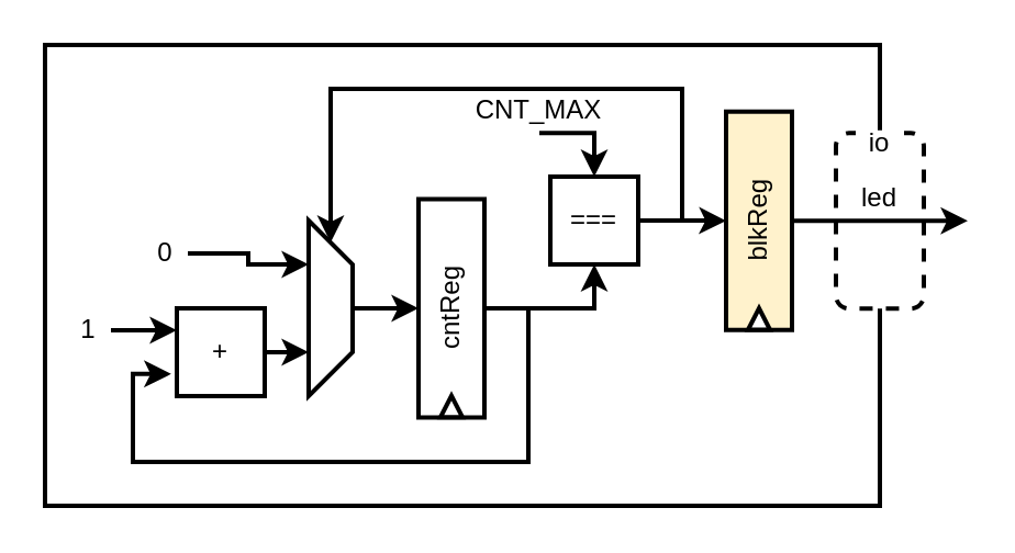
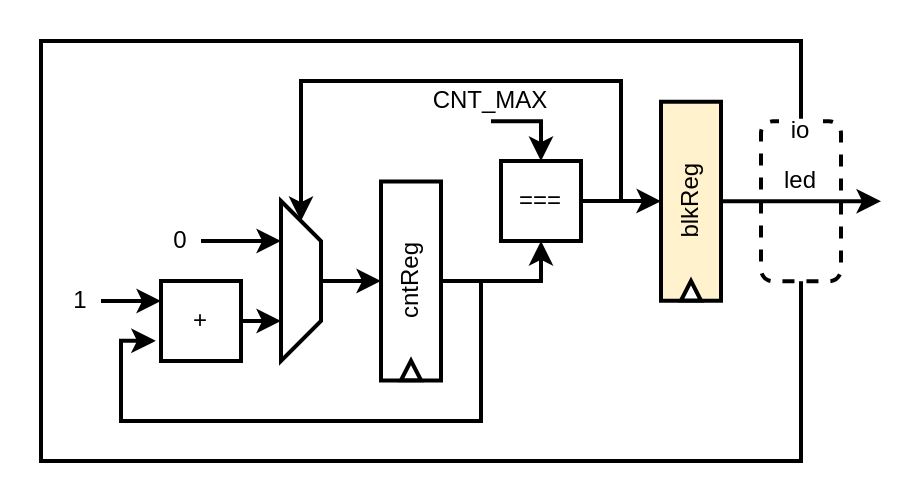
  <mxCell id="0" />
  <mxCell id="1" parent="0" />
  <mxCell id="2" value="" style="rounded=0;whiteSpace=wrap;html=1;strokeWidth=2;" vertex="1" parent="1"><mxGeometry x="20" y="20" width="380" height="210" as="geometry" /></mxCell>
  <mxCell id="3" value="" style="rounded=1;whiteSpace=wrap;html=1;dashed=1;strokeWidth=2;" vertex="1" parent="1"><mxGeometry x="380" y="60.12" width="40" height="80" as="geometry" /></mxCell>
  <mxCell id="4" value="io" style="text;html=1;strokeColor=#FFFFFF;fillColor=default;align=center;verticalAlign=middle;whiteSpace=wrap;rounded=0;strokeWidth=2;" vertex="1" parent="1"><mxGeometry x="390" y="59.88" width="20" height="10.12" as="geometry" /></mxCell>
  <mxCell id="5" value="" style="endArrow=classic;html=1;rounded=0;strokeWidth=2;" edge="1" parent="1"><mxGeometry width="50" height="50" relative="1" as="geometry"><mxPoint x="360" y="100.12" as="sourcePoint" /><mxPoint x="440" y="100.12" as="targetPoint" /></mxGeometry></mxCell>
  <mxCell id="6" value="led" style="text;html=1;strokeColor=none;fillColor=none;align=center;verticalAlign=middle;whiteSpace=wrap;rounded=0;dashed=1;strokeWidth=2;" vertex="1" parent="1"><mxGeometry x="370" y="80.12" width="60" height="20" as="geometry" /></mxCell>
  <mxCell id="7" style="edgeStyle=orthogonalEdgeStyle;rounded=0;orthogonalLoop=1;jettySize=auto;html=1;exitX=1;exitY=0.5;exitDx=0;exitDy=0;entryX=-0.065;entryY=0.748;entryDx=0;entryDy=0;entryPerimeter=0;strokeWidth=2;" edge="1" parent="1" source="9" target="14"><mxGeometry relative="1" as="geometry"><Array as="points"><mxPoint x="240" y="140" /><mxPoint x="240" y="210" /><mxPoint x="60" y="210" /><mxPoint x="60" y="170" /></Array></mxGeometry></mxCell>
  <mxCell id="8" style="edgeStyle=orthogonalEdgeStyle;rounded=0;orthogonalLoop=1;jettySize=auto;html=1;exitX=1;exitY=0.5;exitDx=0;exitDy=0;entryX=0.5;entryY=1;entryDx=0;entryDy=0;strokeWidth=2;" edge="1" parent="1" source="9" target="23"><mxGeometry relative="1" as="geometry"><mxPoint x="260" y="140.163" as="targetPoint" /></mxGeometry></mxCell>
  <mxCell id="9" value="cntReg" style="rounded=0;whiteSpace=wrap;html=1;horizontal=0;strokeWidth=2;" vertex="1" parent="1"><mxGeometry x="190" y="90.25" width="30" height="99.5" as="geometry" /></mxCell>
  <mxCell id="10" value="" style="triangle;whiteSpace=wrap;html=1;fillColor=default;rotation=-90;strokeWidth=2;" vertex="1" parent="1"><mxGeometry x="200.13" y="179.75" width="9.75" height="10" as="geometry" /></mxCell>
  <mxCell id="11" value="blkReg" style="rounded=0;whiteSpace=wrap;html=1;horizontal=0;strokeWidth=2;fillColor=#fff2cc;" vertex="1" parent="1"><mxGeometry x="330" y="50.37" width="30" height="99.5" as="geometry" /></mxCell>
  <mxCell id="12" value="" style="triangle;whiteSpace=wrap;html=1;fillColor=default;rotation=-90;strokeWidth=2;" vertex="1" parent="1"><mxGeometry x="340.13" y="139.87" width="9.75" height="10" as="geometry" /></mxCell>
  <mxCell id="13" style="edgeStyle=orthogonalEdgeStyle;rounded=0;orthogonalLoop=1;jettySize=auto;html=1;exitX=1;exitY=0.5;exitDx=0;exitDy=0;entryX=0.75;entryY=1;entryDx=0;entryDy=0;strokeWidth=2;" edge="1" parent="1" source="14" target="16"><mxGeometry relative="1" as="geometry" /></mxCell>
  <mxCell id="14" value="+" style="whiteSpace=wrap;html=1;aspect=fixed;fillColor=default;strokeWidth=2;" vertex="1" parent="1"><mxGeometry x="80" y="140" width="40" height="40" as="geometry" /></mxCell>
  <mxCell id="15" style="edgeStyle=orthogonalEdgeStyle;rounded=0;orthogonalLoop=1;jettySize=auto;html=1;exitX=0.5;exitY=0;exitDx=0;exitDy=0;entryX=0;entryY=0.5;entryDx=0;entryDy=0;strokeWidth=2;" edge="1" parent="1" source="16" target="9"><mxGeometry relative="1" as="geometry" /></mxCell>
  <mxCell id="16" value="" style="shape=trapezoid;perimeter=trapezoidPerimeter;whiteSpace=wrap;html=1;fixedSize=1;fillColor=default;rotation=90;strokeWidth=2;" vertex="1" parent="1"><mxGeometry x="110" y="130" width="80" height="20" as="geometry" /></mxCell>
  <mxCell id="17" style="edgeStyle=orthogonalEdgeStyle;rounded=0;orthogonalLoop=1;jettySize=auto;html=1;exitX=1;exitY=0.5;exitDx=0;exitDy=0;entryX=0;entryY=0.25;entryDx=0;entryDy=0;strokeWidth=2;" edge="1" parent="1" source="18" target="14"><mxGeometry relative="1" as="geometry" /></mxCell>
  <mxCell id="18" value="1" style="text;html=1;strokeColor=none;fillColor=none;align=center;verticalAlign=middle;whiteSpace=wrap;rounded=0;strokeWidth=2;" vertex="1" parent="1"><mxGeometry x="30" y="140" width="20" height="20" as="geometry" /></mxCell>
  <mxCell id="19" style="edgeStyle=orthogonalEdgeStyle;rounded=0;orthogonalLoop=1;jettySize=auto;html=1;exitX=1;exitY=0.5;exitDx=0;exitDy=0;entryX=0.25;entryY=1;entryDx=0;entryDy=0;strokeWidth=2;" edge="1" parent="1" source="20" target="16"><mxGeometry relative="1" as="geometry" /></mxCell>
- <mxCell id="20" value="0" style="text;html=1;strokeColor=none;fillColor=none;align=center;verticalAlign=middle;whiteSpace=wrap;rounded=0;strokeWidth=2;" vertex="1" parent="1"><mxGeometry x="65" y="105" width="20" height="20" as="geometry" /></mxCell>
+ <mxCell id="20" value="0" style="text;html=1;strokeColor=none;fillColor=none;align=center;verticalAlign=middle;whiteSpace=wrap;rounded=0;strokeWidth=2;" vertex="1" parent="1"><mxGeometry x="80" y="110" width="20" height="20" as="geometry" /></mxCell>
  <mxCell id="21" style="edgeStyle=orthogonalEdgeStyle;rounded=0;orthogonalLoop=1;jettySize=auto;html=1;exitX=1;exitY=0.5;exitDx=0;exitDy=0;entryX=0;entryY=0.5;entryDx=0;entryDy=0;strokeWidth=2;" edge="1" parent="1" source="23" target="11"><mxGeometry relative="1" as="geometry"><Array as="points"><mxPoint x="320" y="100" /><mxPoint x="320" y="100" /></Array></mxGeometry></mxCell>
  <mxCell id="22" style="edgeStyle=orthogonalEdgeStyle;rounded=0;orthogonalLoop=1;jettySize=auto;html=1;exitX=1;exitY=0.5;exitDx=0;exitDy=0;entryX=0;entryY=0.5;entryDx=0;entryDy=0;strokeWidth=2;" edge="1" parent="1" source="23" target="16"><mxGeometry relative="1" as="geometry"><Array as="points"><mxPoint x="310" y="100" /><mxPoint x="310" y="40" /><mxPoint x="150" y="40" /></Array></mxGeometry></mxCell>
  <mxCell id="23" value="===" style="whiteSpace=wrap;html=1;aspect=fixed;fillColor=default;strokeWidth=2;" vertex="1" parent="1"><mxGeometry x="250" y="80" width="40" height="40" as="geometry" /></mxCell>
  <mxCell id="24" style="edgeStyle=orthogonalEdgeStyle;rounded=0;orthogonalLoop=1;jettySize=auto;html=1;exitX=0.5;exitY=1;exitDx=0;exitDy=0;entryX=0.5;entryY=0;entryDx=0;entryDy=0;strokeWidth=2;" edge="1" parent="1" source="25" target="23"><mxGeometry relative="1" as="geometry" /></mxCell>
  <mxCell id="25" value="CNT_MAX" style="text;html=1;strokeColor=none;fillColor=none;align=center;verticalAlign=middle;whiteSpace=wrap;rounded=0;strokeWidth=2;" vertex="1" parent="1"><mxGeometry x="235" y="40.12" width="20" height="20" as="geometry" /></mxCell>
